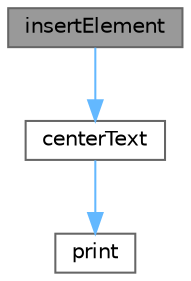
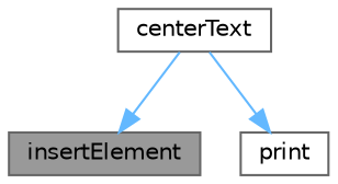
  digraph {
    rankdir=TB
    node [color=grey40 fillcolor=white fontname=Helvetica fontsize=10 shape=box style=filled]
    edge [color=steelblue1 fontname=Helvetica fontsize=10 labelfontname=Helvetica labelfontsize=10 style=solid]
    n1 [color=gray40 fillcolor=grey60 fontcolor=black height=0.2 label=insertElement width=0.4]
    n2 [height=0.2 label=centerText width=0.4]
    n3 [height=0.2 label=print width=0.4]
-   n1 -> n2
+   n2 -> n1
    n2 -> n3
  }
